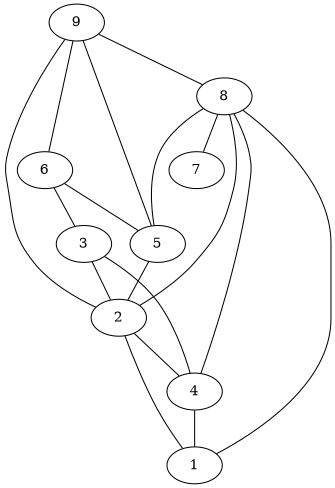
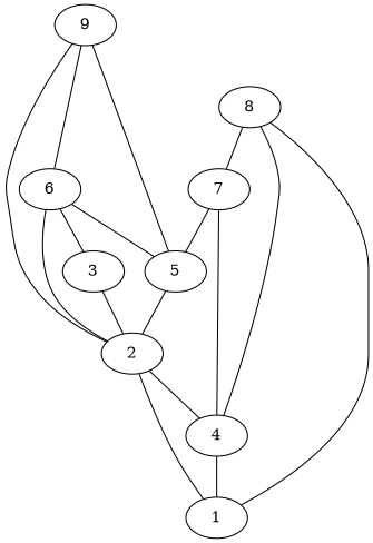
  graph {
    n1 [label=1]
    n2 [label=2]
    n3 [label=4]
    n4 [label=3]
    n5 [label=5]
    n6 [label=6]
    n7 [label=7]
    n8 [label=8]
    n9 [label=9]
    n2 -- n1
    n2 -- n3
    n3 -- n1
    n4 -- n2
    n5 -- n2
-   n8 -- n2
+   n6 -- n2
    n6 -- n4
    n6 -- n5
-   n4 -- n3
+   n7 -- n3
    n8 -- n1
    n8 -- n3
-   n8 -- n5
+   n7 -- n5
    n8 -- n7
    n9 -- n2
    n9 -- n5
    n9 -- n6
-   n9 -- n8
  }
